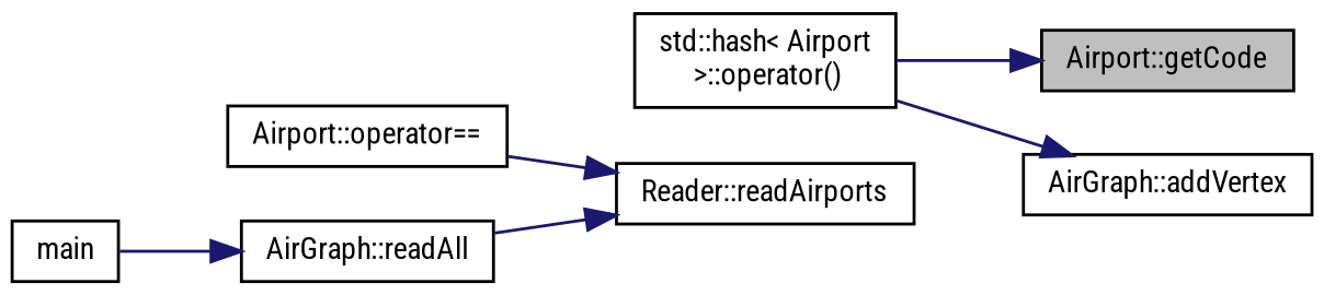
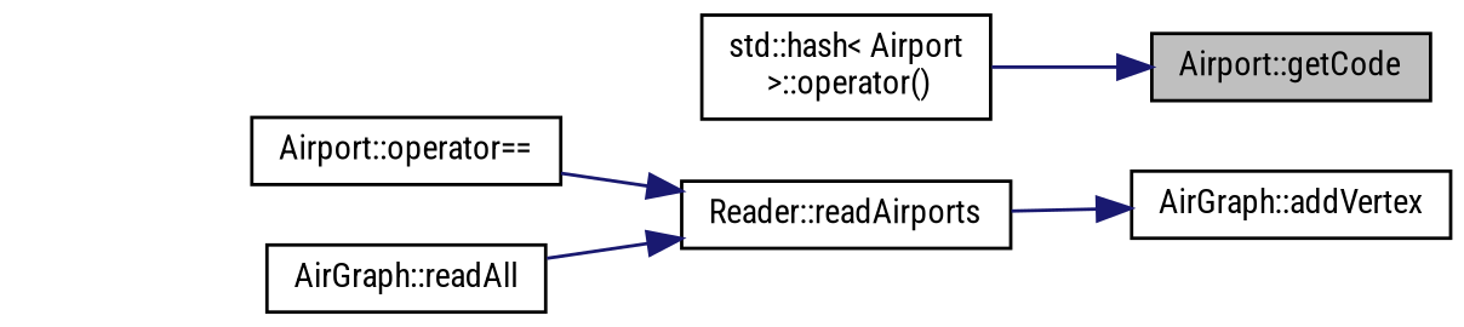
  digraph {
    fontname="Roboto Condensed"
    rankdir=RL
    node [color=black fillcolor=white fontname="Roboto Condensed" fontsize=10 shape=record style=filled]
    edge [color=midnightblue dir=back fontname="Roboto Condensed" fontsize=10 labelfontname=Helvetica labelfontsize=10 style=solid]
    n1 [fillcolor=grey75 fontcolor=black height=0.2 label="Airport::getCode" width=0.4]
    n2 [height=0.2 label="std::hash\< Airport\l \>::operator()" width=0.4]
    n3 [height=0.2 label="AirGraph::addVertex" width=0.4]
    n4 [height=0.2 label="Reader::readAirports" width=0.4]
    n5 [height=0.2 label="Airport::operator==" width=0.4]
    n6 [height=0.2 label="AirGraph::readAll" width=0.4]
-   n7 [height=0.2 label=main width=0.4]
    n1 -> n2
-   n3 -> n2
+   n3 -> n4
    n4 -> n5
    n4 -> n6
-   n6 -> n7
  }
